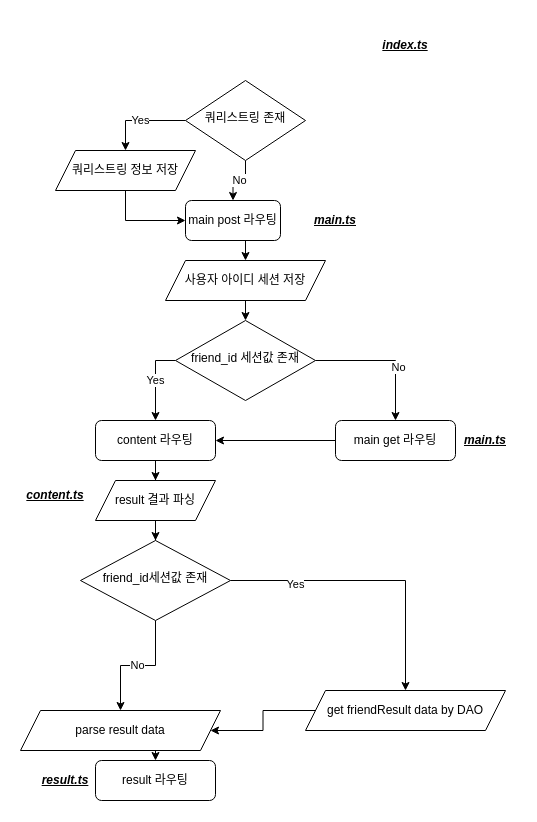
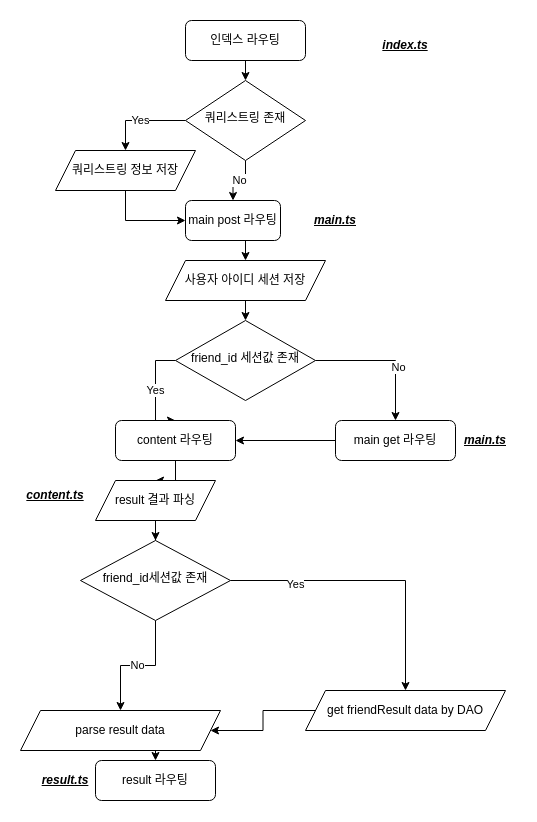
  <mxCell id="0" />
  <mxCell id="1" parent="0" />
+ <mxCell id="2" style="edgeStyle=orthogonalEdgeStyle;rounded=0;orthogonalLoop=1;jettySize=auto;html=1;exitX=0.5;exitY=1;exitDx=0;exitDy=0;entryX=0.5;entryY=0;entryDx=0;entryDy=0;" edge="1" parent="1" source="3" target="6"><mxGeometry relative="1" as="geometry" /></mxCell>
+ <mxCell id="3" value="인덱스 라우팅" style="rounded=1;whiteSpace=wrap;html=1;fontSize=12;glass=0;strokeWidth=1;shadow=0;" parent="1" vertex="1"><mxGeometry x="185" y="20" width="120" height="40" as="geometry" /></mxCell>
  <mxCell id="4" value="Yes" style="edgeStyle=orthogonalEdgeStyle;rounded=0;orthogonalLoop=1;jettySize=auto;html=1;exitX=0;exitY=0.5;exitDx=0;exitDy=0;entryX=0.5;entryY=0;entryDx=0;entryDy=0;" edge="1" parent="1" source="6" target="8"><mxGeometry relative="1" as="geometry" /></mxCell>
  <mxCell id="5" value="No" style="edgeStyle=orthogonalEdgeStyle;rounded=0;orthogonalLoop=1;jettySize=auto;html=1;" edge="1" parent="1" source="6" target="10"><mxGeometry relative="1" as="geometry" /></mxCell>
  <mxCell id="6" value="쿼리스트링 존재" style="rhombus;whiteSpace=wrap;html=1;shadow=0;fontFamily=Helvetica;fontSize=12;align=center;strokeWidth=1;spacing=6;spacingTop=-4;" parent="1" vertex="1"><mxGeometry x="185" y="80" width="120" height="80" as="geometry" /></mxCell>
  <mxCell id="7" style="edgeStyle=orthogonalEdgeStyle;rounded=0;orthogonalLoop=1;jettySize=auto;html=1;exitX=0.5;exitY=1;exitDx=0;exitDy=0;entryX=0;entryY=0.5;entryDx=0;entryDy=0;" edge="1" parent="1" source="8" target="10"><mxGeometry relative="1" as="geometry" /></mxCell>
  <mxCell id="8" value="쿼리스트링 정보 저장" style="shape=parallelogram;perimeter=parallelogramPerimeter;whiteSpace=wrap;html=1;fixedSize=1;" vertex="1" parent="1"><mxGeometry x="55" y="150" width="140" height="40" as="geometry" /></mxCell>
  <mxCell id="9" style="edgeStyle=orthogonalEdgeStyle;rounded=0;orthogonalLoop=1;jettySize=auto;html=1;exitX=0.5;exitY=1;exitDx=0;exitDy=0;entryX=0.5;entryY=0;entryDx=0;entryDy=0;" edge="1" parent="1" source="10" target="12"><mxGeometry relative="1" as="geometry" /></mxCell>
  <mxCell id="10" value="main post 라우팅" style="rounded=1;whiteSpace=wrap;html=1;fontSize=12;glass=0;strokeWidth=1;shadow=0;" vertex="1" parent="1"><mxGeometry x="185" y="200" width="95" height="40" as="geometry" /></mxCell>
  <mxCell id="11" style="edgeStyle=orthogonalEdgeStyle;rounded=0;orthogonalLoop=1;jettySize=auto;html=1;exitX=0.5;exitY=1;exitDx=0;exitDy=0;entryX=0.5;entryY=0;entryDx=0;entryDy=0;" edge="1" parent="1" source="12" target="16"><mxGeometry relative="1" as="geometry" /></mxCell>
  <mxCell id="12" value="사용자 아이디 세션 저장" style="shape=parallelogram;perimeter=parallelogramPerimeter;whiteSpace=wrap;html=1;fixedSize=1;" vertex="1" parent="1"><mxGeometry x="165" y="260" width="160" height="40" as="geometry" /></mxCell>
  <mxCell id="13" value="Yes" style="edgeStyle=orthogonalEdgeStyle;rounded=0;orthogonalLoop=1;jettySize=auto;html=1;exitX=0;exitY=0.5;exitDx=0;exitDy=0;entryX=0.5;entryY=0;entryDx=0;entryDy=0;" edge="1" parent="1" source="16" target="18"><mxGeometry relative="1" as="geometry" /></mxCell>
  <mxCell id="14" style="edgeStyle=orthogonalEdgeStyle;rounded=0;orthogonalLoop=1;jettySize=auto;html=1;entryX=0.5;entryY=0;entryDx=0;entryDy=0;" edge="1" parent="1" source="16" target="20"><mxGeometry relative="1" as="geometry" /></mxCell>
  <mxCell id="15" value="No" style="edgeLabel;html=1;align=center;verticalAlign=middle;resizable=0;points=[];" vertex="1" connectable="0" parent="14"><mxGeometry x="0.222" y="2" relative="1" as="geometry"><mxPoint as="offset" /></mxGeometry></mxCell>
  <mxCell id="16" value="friend_id 세션값 존재" style="rhombus;whiteSpace=wrap;html=1;shadow=0;fontFamily=Helvetica;fontSize=12;align=center;strokeWidth=1;spacing=6;spacingTop=-4;" vertex="1" parent="1"><mxGeometry x="175" y="320" width="140" height="80" as="geometry" /></mxCell>
  <mxCell id="17" style="edgeStyle=orthogonalEdgeStyle;rounded=0;orthogonalLoop=1;jettySize=auto;html=1;entryX=0.5;entryY=0;entryDx=0;entryDy=0;" edge="1" parent="1" source="18" target="22"><mxGeometry relative="1" as="geometry" /></mxCell>
- <mxCell id="18" value="content 라우팅" style="rounded=1;whiteSpace=wrap;html=1;fontSize=12;glass=0;strokeWidth=1;shadow=0;" vertex="1" parent="1"><mxGeometry x="95" y="420" width="120" height="40" as="geometry" /></mxCell>
+ <mxCell id="18" value="content 라우팅" style="rounded=1;whiteSpace=wrap;html=1;fontSize=12;glass=0;strokeWidth=1;shadow=0;" vertex="1" parent="1"><mxGeometry x="115" y="420" width="120" height="40" as="geometry" /></mxCell>
  <mxCell id="19" style="edgeStyle=orthogonalEdgeStyle;rounded=0;orthogonalLoop=1;jettySize=auto;html=1;exitX=0;exitY=0.5;exitDx=0;exitDy=0;entryX=1;entryY=0.5;entryDx=0;entryDy=0;" edge="1" parent="1" source="20" target="18"><mxGeometry relative="1" as="geometry" /></mxCell>
  <mxCell id="20" value="main get 라우팅" style="rounded=1;whiteSpace=wrap;html=1;fontSize=12;glass=0;strokeWidth=1;shadow=0;" vertex="1" parent="1"><mxGeometry x="335" y="420" width="120" height="40" as="geometry" /></mxCell>
  <mxCell id="21" style="edgeStyle=orthogonalEdgeStyle;rounded=0;orthogonalLoop=1;jettySize=auto;html=1;exitX=0.5;exitY=1;exitDx=0;exitDy=0;" edge="1" parent="1" source="22" target="26"><mxGeometry relative="1" as="geometry" /></mxCell>
  <mxCell id="22" value="result 결과 파싱" style="shape=parallelogram;perimeter=parallelogramPerimeter;whiteSpace=wrap;html=1;fixedSize=1;" vertex="1" parent="1"><mxGeometry x="95" y="480" width="120" height="40" as="geometry" /></mxCell>
  <mxCell id="23" value="No" style="edgeStyle=orthogonalEdgeStyle;rounded=0;orthogonalLoop=1;jettySize=auto;html=1;exitX=0.5;exitY=1;exitDx=0;exitDy=0;" edge="1" parent="1" source="26" target="31"><mxGeometry relative="1" as="geometry" /></mxCell>
  <mxCell id="24" style="edgeStyle=orthogonalEdgeStyle;rounded=0;orthogonalLoop=1;jettySize=auto;html=1;entryX=0.5;entryY=0;entryDx=0;entryDy=0;" edge="1" parent="1" source="26" target="29"><mxGeometry relative="1" as="geometry" /></mxCell>
  <mxCell id="25" value="Yes" style="edgeLabel;html=1;align=center;verticalAlign=middle;resizable=0;points=[];" vertex="1" connectable="0" parent="24"><mxGeometry x="-0.549" y="-3" relative="1" as="geometry"><mxPoint as="offset" /></mxGeometry></mxCell>
  <mxCell id="26" value="friend_id세션값 존재" style="rhombus;whiteSpace=wrap;html=1;shadow=0;fontFamily=Helvetica;fontSize=12;align=center;strokeWidth=1;spacing=6;spacingTop=-4;" vertex="1" parent="1"><mxGeometry x="80" y="540" width="150" height="80" as="geometry" /></mxCell>
  <mxCell id="27" value="result 라우팅" style="rounded=1;whiteSpace=wrap;html=1;fontSize=12;glass=0;strokeWidth=1;shadow=0;" vertex="1" parent="1"><mxGeometry x="95" y="760" width="120" height="40" as="geometry" /></mxCell>
  <mxCell id="28" style="edgeStyle=orthogonalEdgeStyle;rounded=0;orthogonalLoop=1;jettySize=auto;html=1;exitX=0;exitY=0.5;exitDx=0;exitDy=0;entryX=1;entryY=0.5;entryDx=0;entryDy=0;" edge="1" parent="1" source="29" target="31"><mxGeometry relative="1" as="geometry" /></mxCell>
  <mxCell id="29" value="get friendResult data by DAO" style="shape=parallelogram;perimeter=parallelogramPerimeter;whiteSpace=wrap;html=1;fixedSize=1;" vertex="1" parent="1"><mxGeometry x="305" y="690" width="200" height="40" as="geometry" /></mxCell>
  <mxCell id="30" style="edgeStyle=orthogonalEdgeStyle;rounded=0;orthogonalLoop=1;jettySize=auto;html=1;exitX=0.5;exitY=1;exitDx=0;exitDy=0;entryX=0.5;entryY=0;entryDx=0;entryDy=0;" edge="1" parent="1" source="31" target="27"><mxGeometry relative="1" as="geometry" /></mxCell>
  <mxCell id="31" value="parse result data" style="shape=parallelogram;perimeter=parallelogramPerimeter;whiteSpace=wrap;html=1;fixedSize=1;" vertex="1" parent="1"><mxGeometry x="20" y="710" width="200" height="40" as="geometry" /></mxCell>
  <mxCell id="32" value="index.ts" style="text;html=1;strokeColor=none;fillColor=none;align=center;verticalAlign=middle;whiteSpace=wrap;rounded=0;shadow=0;fontStyle=7" vertex="1" parent="1"><mxGeometry x="375" y="30" width="60" height="30" as="geometry" /></mxCell>
  <mxCell id="33" value="main.ts" style="text;html=1;strokeColor=none;fillColor=none;align=center;verticalAlign=middle;whiteSpace=wrap;rounded=0;shadow=0;fontStyle=7" vertex="1" parent="1"><mxGeometry x="305" y="205" width="60" height="30" as="geometry" /></mxCell>
  <mxCell id="34" value="content.ts" style="text;html=1;strokeColor=none;fillColor=none;align=center;verticalAlign=middle;whiteSpace=wrap;rounded=0;shadow=0;fontStyle=7" vertex="1" parent="1"><mxGeometry x="25" y="480" width="60" height="30" as="geometry" /></mxCell>
  <mxCell id="35" value="main.ts" style="text;html=1;strokeColor=none;fillColor=none;align=center;verticalAlign=middle;whiteSpace=wrap;rounded=0;shadow=0;fontStyle=7" vertex="1" parent="1"><mxGeometry x="455" y="425" width="60" height="30" as="geometry" /></mxCell>
  <mxCell id="36" value="result.ts" style="text;html=1;strokeColor=none;fillColor=none;align=center;verticalAlign=middle;whiteSpace=wrap;rounded=0;shadow=0;fontStyle=7" vertex="1" parent="1"><mxGeometry x="35" y="765" width="60" height="30" as="geometry" /></mxCell>
